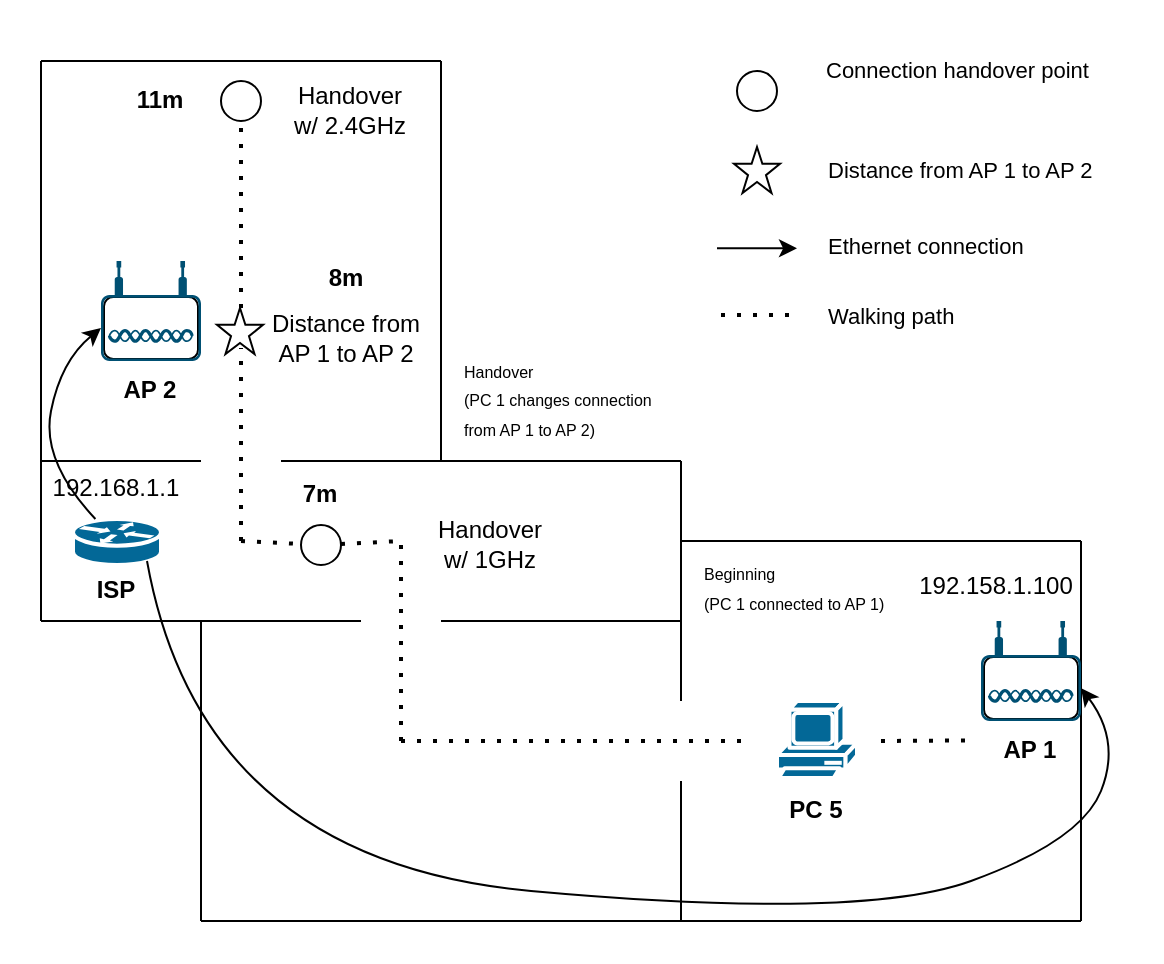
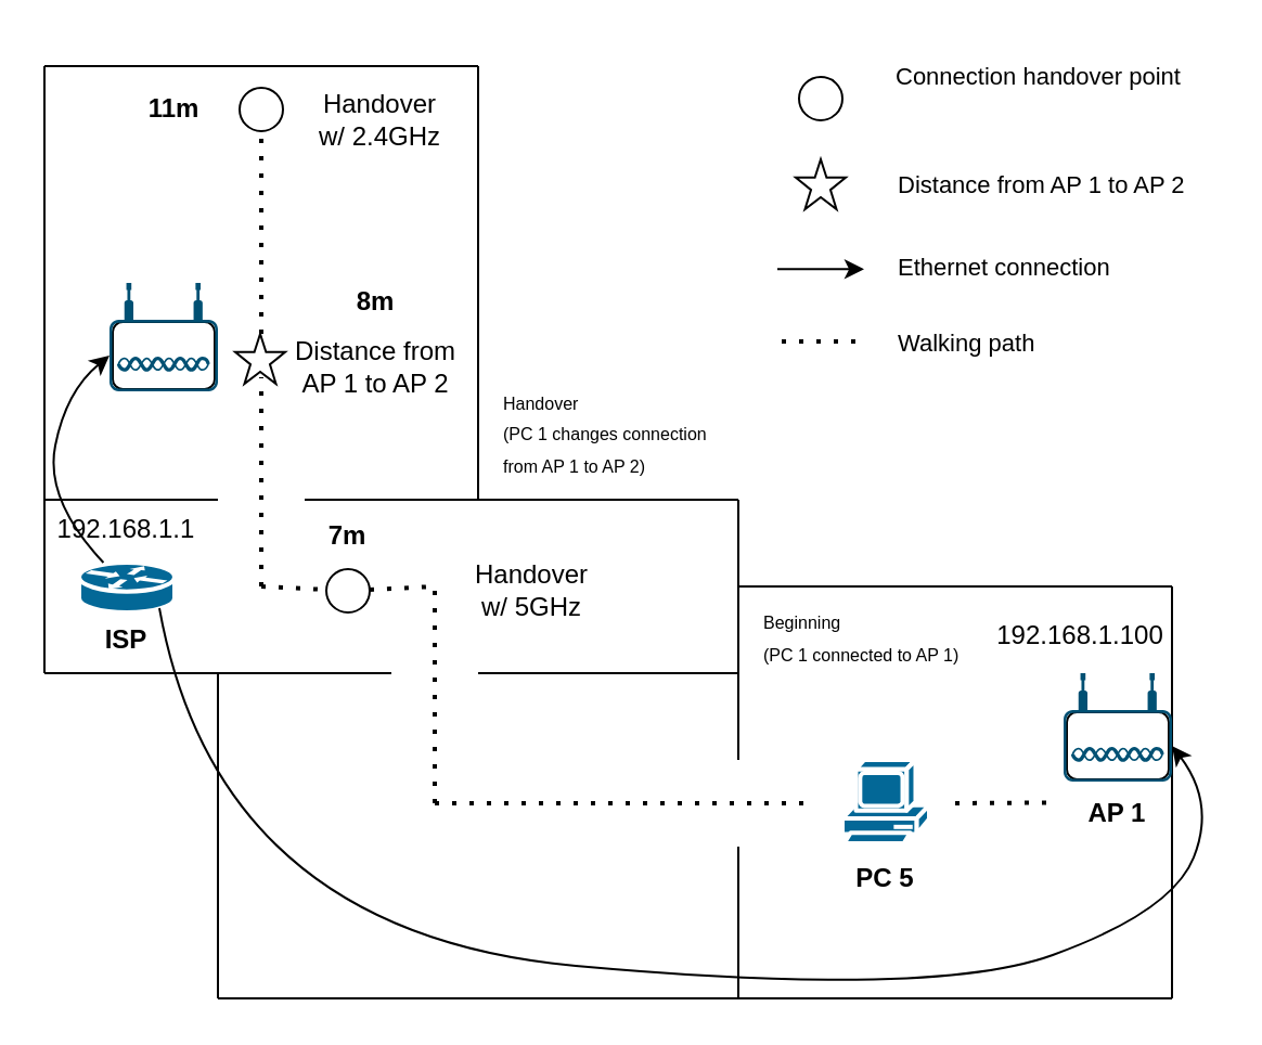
  <mxCell id="0" />
  <mxCell id="1" parent="0" />
  <mxCell id="2" value="" style="endArrow=none;html=1;rounded=0;" edge="1" parent="1"><mxGeometry width="50" height="50" relative="1" as="geometry"><mxPoint x="340" y="460" as="sourcePoint" /><mxPoint x="540" y="460" as="targetPoint" /></mxGeometry></mxCell>
  <mxCell id="3" value="" style="endArrow=none;html=1;rounded=0;" edge="1" parent="1"><mxGeometry width="50" height="50" relative="1" as="geometry"><mxPoint x="540" y="460" as="sourcePoint" /><mxPoint x="540" y="270" as="targetPoint" /></mxGeometry></mxCell>
  <mxCell id="4" value="" style="endArrow=none;html=1;rounded=0;" edge="1" parent="1"><mxGeometry width="50" height="50" relative="1" as="geometry"><mxPoint x="340" y="270" as="sourcePoint" /><mxPoint x="540" y="270" as="targetPoint" /></mxGeometry></mxCell>
  <mxCell id="5" value="" style="endArrow=none;html=1;rounded=0;" edge="1" parent="1"><mxGeometry width="50" height="50" relative="1" as="geometry"><mxPoint x="340" y="350" as="sourcePoint" /><mxPoint x="340" y="270" as="targetPoint" /></mxGeometry></mxCell>
  <mxCell id="6" value="" style="endArrow=none;html=1;rounded=0;" edge="1" parent="1"><mxGeometry width="50" height="50" relative="1" as="geometry"><mxPoint x="340" y="460" as="sourcePoint" /><mxPoint x="340" y="390" as="targetPoint" /></mxGeometry></mxCell>
  <mxCell id="7" value="" style="endArrow=none;html=1;rounded=0;" edge="1" parent="1"><mxGeometry width="50" height="50" relative="1" as="geometry"><mxPoint x="220" y="310" as="sourcePoint" /><mxPoint x="340" y="310" as="targetPoint" /></mxGeometry></mxCell>
  <mxCell id="8" value="" style="endArrow=none;html=1;rounded=0;" edge="1" parent="1"><mxGeometry width="50" height="50" relative="1" as="geometry"><mxPoint x="100" y="460" as="sourcePoint" /><mxPoint x="340" y="460" as="targetPoint" /></mxGeometry></mxCell>
  <mxCell id="9" value="" style="endArrow=none;html=1;rounded=0;" edge="1" parent="1"><mxGeometry width="50" height="50" relative="1" as="geometry"><mxPoint x="100" y="310" as="sourcePoint" /><mxPoint x="180" y="310" as="targetPoint" /></mxGeometry></mxCell>
  <mxCell id="10" value="" style="endArrow=none;html=1;rounded=0;" edge="1" parent="1"><mxGeometry width="50" height="50" relative="1" as="geometry"><mxPoint x="100" y="460" as="sourcePoint" /><mxPoint x="100" y="310" as="targetPoint" /></mxGeometry></mxCell>
  <mxCell id="11" value="" style="endArrow=none;html=1;rounded=0;" edge="1" parent="1"><mxGeometry width="50" height="50" relative="1" as="geometry"><mxPoint x="20" y="310" as="sourcePoint" /><mxPoint x="100" y="310" as="targetPoint" /></mxGeometry></mxCell>
  <mxCell id="12" value="" style="endArrow=none;html=1;rounded=0;" edge="1" parent="1"><mxGeometry width="50" height="50" relative="1" as="geometry"><mxPoint x="20" y="310" as="sourcePoint" /><mxPoint x="20" y="230" as="targetPoint" /></mxGeometry></mxCell>
  <mxCell id="13" value="" style="endArrow=none;html=1;rounded=0;" edge="1" parent="1"><mxGeometry x="1" y="-132" width="50" height="50" relative="1" as="geometry"><mxPoint x="340" y="270" as="sourcePoint" /><mxPoint x="340" y="230" as="targetPoint" /><mxPoint x="-2" y="-20" as="offset" /></mxGeometry></mxCell>
  <mxCell id="14" value="" style="endArrow=none;html=1;rounded=0;" edge="1" parent="1"><mxGeometry width="50" height="50" relative="1" as="geometry"><mxPoint x="20" y="230" as="sourcePoint" /><mxPoint x="100" y="230" as="targetPoint" /></mxGeometry></mxCell>
  <mxCell id="15" value="" style="endArrow=none;html=1;rounded=0;" edge="1" parent="1"><mxGeometry width="50" height="50" relative="1" as="geometry"><mxPoint x="140" y="230" as="sourcePoint" /><mxPoint x="340" y="230" as="targetPoint" /></mxGeometry></mxCell>
  <mxCell id="16" value="" style="endArrow=none;html=1;rounded=0;" edge="1" parent="1"><mxGeometry x="1" y="70" width="50" height="50" relative="1" as="geometry"><mxPoint x="20" y="230" as="sourcePoint" /><mxPoint x="20" y="30" as="targetPoint" /><mxPoint x="70" y="-70" as="offset" /></mxGeometry></mxCell>
  <mxCell id="17" value="" style="endArrow=none;html=1;rounded=0;" edge="1" parent="1"><mxGeometry x="1" y="70" width="50" height="50" relative="1" as="geometry"><mxPoint x="220" y="230" as="sourcePoint" /><mxPoint x="220" y="30" as="targetPoint" /><mxPoint x="70" y="-70" as="offset" /></mxGeometry></mxCell>
  <mxCell id="18" value="" style="endArrow=none;html=1;rounded=0;" edge="1" parent="1"><mxGeometry width="50" height="50" relative="1" as="geometry"><mxPoint x="20" y="30" as="sourcePoint" /><mxPoint x="220" y="30" as="targetPoint" /></mxGeometry></mxCell>
  <mxCell id="19" value="" style="group" vertex="1" connectable="0" parent="1"><mxGeometry x="490" y="310" width="50" height="50" as="geometry" /></mxCell>
  <mxCell id="20" value="" style="rounded=1;whiteSpace=wrap;html=1;fillColor=#FFFFFF;" vertex="1" parent="19"><mxGeometry x="1.5" y="18" width="47" height="31" as="geometry" /></mxCell>
  <mxCell id="21" value="" style="points=[[0.03,0.36,0],[0.18,0,0],[0.5,0.34,0],[0.82,0,0],[0.97,0.36,0],[1,0.67,0],[0.975,0.975,0],[0.5,1,0],[0.025,0.975,0],[0,0.67,0]];verticalLabelPosition=bottom;sketch=0;html=1;verticalAlign=top;aspect=fixed;align=center;pointerEvents=1;shape=mxgraph.cisco19.wireless_access_point;fillColor=#005073;strokeColor=none;" vertex="1" parent="19"><mxGeometry width="50" height="50" as="geometry" /></mxCell>
  <mxCell id="22" value="" style="group" vertex="1" connectable="0" parent="1"><mxGeometry x="50" y="130" width="50" height="50" as="geometry" /></mxCell>
  <mxCell id="23" value="" style="rounded=1;whiteSpace=wrap;html=1;fillColor=#FFFFFF;" vertex="1" parent="22"><mxGeometry x="1.5" y="18" width="47" height="31" as="geometry" /></mxCell>
  <mxCell id="24" value="" style="points=[[0.03,0.36,0],[0.18,0,0],[0.5,0.34,0],[0.82,0,0],[0.97,0.36,0],[1,0.67,0],[0.975,0.975,0],[0.5,1,0],[0.025,0.975,0],[0,0.67,0]];verticalLabelPosition=bottom;sketch=0;html=1;verticalAlign=top;aspect=fixed;align=center;pointerEvents=1;shape=mxgraph.cisco19.wireless_access_point;fillColor=#005073;strokeColor=none;" vertex="1" parent="22"><mxGeometry width="50" height="50" as="geometry" /></mxCell>
  <mxCell id="25" value="&lt;b&gt;AP 1&lt;/b&gt;" style="text;html=1;strokeColor=none;fillColor=none;align=center;verticalAlign=middle;whiteSpace=wrap;rounded=0;" vertex="1" parent="1"><mxGeometry x="485" y="360" width="60" height="30" as="geometry" /></mxCell>
- <mxCell id="26" value="192.158.1.100" style="text;html=1;strokeColor=none;fillColor=none;align=center;verticalAlign=middle;whiteSpace=wrap;rounded=0;" vertex="1" parent="1"><mxGeometry x="468" y="278" width="60" height="30" as="geometry" /></mxCell>
- <mxCell id="27" value="&lt;b&gt;AP 2&lt;/b&gt;" style="text;html=1;strokeColor=none;fillColor=none;align=center;verticalAlign=middle;whiteSpace=wrap;rounded=0;" vertex="1" parent="1"><mxGeometry x="45" y="180" width="60" height="30" as="geometry" /></mxCell>
+ <mxCell id="26" value="192.168.1.100" style="text;html=1;strokeColor=none;fillColor=none;align=center;verticalAlign=middle;whiteSpace=wrap;rounded=0;" vertex="1" parent="1"><mxGeometry x="468" y="278" width="60" height="30" as="geometry" /></mxCell>
  <mxCell id="28" value="" style="shape=mxgraph.cisco.routers.router;html=1;pointerEvents=1;dashed=0;fillColor=#036897;strokeColor=#ffffff;strokeWidth=2;verticalLabelPosition=bottom;verticalAlign=top;align=center;outlineConnect=0;" vertex="1" parent="1"><mxGeometry x="36" y="259" width="44" height="23" as="geometry" /></mxCell>
  <mxCell id="29" value="&lt;b&gt;ISP&lt;/b&gt;" style="text;html=1;strokeColor=none;fillColor=none;align=center;verticalAlign=middle;whiteSpace=wrap;rounded=0;" vertex="1" parent="1"><mxGeometry x="28" y="280" width="60" height="30" as="geometry" /></mxCell>
  <mxCell id="30" value="192.168.1.1" style="text;html=1;strokeColor=none;fillColor=none;align=center;verticalAlign=middle;whiteSpace=wrap;rounded=0;" vertex="1" parent="1"><mxGeometry x="28" y="229" width="60" height="30" as="geometry" /></mxCell>
  <mxCell id="31" value="" style="curved=1;endArrow=classic;html=1;rounded=0;entryX=0;entryY=0.67;entryDx=0;entryDy=0;entryPerimeter=0;" edge="1" parent="1" source="28" target="24"><mxGeometry x="-1" y="-110" width="50" height="50" relative="1" as="geometry"><mxPoint x="80" y="269" as="sourcePoint" /><mxPoint x="130" y="219" as="targetPoint" /><Array as="points"><mxPoint x="20" y="230" /><mxPoint x="30" y="180" /></Array><mxPoint x="-110" y="-100" as="offset" /></mxGeometry></mxCell>
  <mxCell id="32" value="" style="curved=1;endArrow=classic;html=1;rounded=0;exitX=0.75;exitY=0;exitDx=0;exitDy=0;entryX=1;entryY=0.67;entryDx=0;entryDy=0;entryPerimeter=0;" edge="1" parent="1" source="29" target="21"><mxGeometry width="50" height="50" relative="1" as="geometry"><mxPoint x="250" y="270" as="sourcePoint" /><mxPoint x="300" y="220" as="targetPoint" /><Array as="points"><mxPoint x="100" y="430" /><mxPoint x="430" y="460" /><mxPoint x="540" y="420" /><mxPoint x="560" y="370" /></Array></mxGeometry></mxCell>
  <mxCell id="33" value="" style="shape=mxgraph.cisco.computers_and_peripherals.pc;html=1;pointerEvents=1;dashed=0;fillColor=#036897;strokeColor=#ffffff;strokeWidth=2;verticalLabelPosition=bottom;verticalAlign=top;align=center;outlineConnect=0;" vertex="1" parent="1"><mxGeometry x="388" y="350" width="40" height="40" as="geometry" /></mxCell>
  <mxCell id="34" value="&lt;b&gt;PC 5&lt;/b&gt;" style="text;html=1;strokeColor=none;fillColor=none;align=center;verticalAlign=middle;whiteSpace=wrap;rounded=0;" vertex="1" parent="1"><mxGeometry x="378" y="390" width="60" height="30" as="geometry" /></mxCell>
  <mxCell id="35" value="" style="endArrow=none;dashed=1;html=1;dashPattern=1 3;strokeWidth=2;rounded=0;" edge="1" parent="1"><mxGeometry width="50" height="50" relative="1" as="geometry"><mxPoint x="200" y="370" as="sourcePoint" /><mxPoint x="370" y="370" as="targetPoint" /></mxGeometry></mxCell>
  <mxCell id="36" value="" style="endArrow=none;dashed=1;html=1;dashPattern=1 3;strokeWidth=2;rounded=0;" edge="1" parent="1"><mxGeometry width="50" height="50" relative="1" as="geometry"><mxPoint x="200" y="370" as="sourcePoint" /><mxPoint x="200" y="270" as="targetPoint" /></mxGeometry></mxCell>
  <mxCell id="37" value="" style="endArrow=none;dashed=1;html=1;dashPattern=1 3;strokeWidth=2;rounded=0;startArrow=none;" edge="1" parent="1" source="40"><mxGeometry width="50" height="50" relative="1" as="geometry"><mxPoint x="120" y="270" as="sourcePoint" /><mxPoint x="200" y="270" as="targetPoint" /></mxGeometry></mxCell>
  <mxCell id="38" value="" style="endArrow=none;dashed=1;html=1;dashPattern=1 3;strokeWidth=2;rounded=0;startArrow=none;" edge="1" parent="1" source="42"><mxGeometry width="50" height="50" relative="1" as="geometry"><mxPoint x="120" y="270" as="sourcePoint" /><mxPoint x="120" y="50" as="targetPoint" /></mxGeometry></mxCell>
  <mxCell id="39" value="" style="endArrow=none;dashed=1;html=1;dashPattern=1 3;strokeWidth=2;rounded=0;" edge="1" parent="1"><mxGeometry width="50" height="50" relative="1" as="geometry"><mxPoint x="440" y="370" as="sourcePoint" /><mxPoint x="485" y="369.71" as="targetPoint" /></mxGeometry></mxCell>
  <mxCell id="40" value="" style="ellipse;whiteSpace=wrap;html=1;aspect=fixed;fillColor=#FFFFFF;" vertex="1" parent="1"><mxGeometry x="150" y="262" width="20" height="20" as="geometry" /></mxCell>
  <mxCell id="41" value="" style="endArrow=none;dashed=1;html=1;dashPattern=1 3;strokeWidth=2;rounded=0;" edge="1" parent="1" target="40"><mxGeometry width="50" height="50" relative="1" as="geometry"><mxPoint x="120" y="270" as="sourcePoint" /><mxPoint x="200" y="270" as="targetPoint" /></mxGeometry></mxCell>
  <mxCell id="42" value="" style="ellipse;whiteSpace=wrap;html=1;aspect=fixed;fillColor=#FFFFFF;" vertex="1" parent="1"><mxGeometry x="110" y="40" width="20" height="20" as="geometry" /></mxCell>
  <mxCell id="43" value="" style="endArrow=none;dashed=1;html=1;dashPattern=1 3;strokeWidth=2;rounded=0;startArrow=none;" edge="1" parent="1" target="42"><mxGeometry width="50" height="50" relative="1" as="geometry"><mxPoint x="120" y="153.5" as="sourcePoint" /><mxPoint x="120" y="50" as="targetPoint" /></mxGeometry></mxCell>
  <mxCell id="44" value="" style="endArrow=none;dashed=1;html=1;dashPattern=1 3;strokeWidth=2;rounded=0;" edge="1" parent="1"><mxGeometry width="50" height="50" relative="1" as="geometry"><mxPoint x="120" y="270" as="sourcePoint" /><mxPoint x="120" y="173.5" as="targetPoint" /></mxGeometry></mxCell>
  <mxCell id="45" value="Handover&lt;br&gt;w/ 2.4GHz" style="text;html=1;strokeColor=none;fillColor=none;align=center;verticalAlign=middle;whiteSpace=wrap;rounded=0;" vertex="1" parent="1"><mxGeometry x="140" y="40" width="70" height="30" as="geometry" /></mxCell>
- <mxCell id="46" value="Handover&lt;br&gt;w/ 1GHz" style="text;html=1;strokeColor=none;fillColor=none;align=center;verticalAlign=middle;whiteSpace=wrap;rounded=0;" vertex="1" parent="1"><mxGeometry x="210" y="257" width="70" height="30" as="geometry" /></mxCell>
+ <mxCell id="46" value="Handover&lt;br&gt;w/ 5GHz" style="text;html=1;strokeColor=none;fillColor=none;align=center;verticalAlign=middle;whiteSpace=wrap;rounded=0;" vertex="1" parent="1"><mxGeometry x="210" y="257" width="70" height="30" as="geometry" /></mxCell>
  <mxCell id="47" value="Distance from&lt;br&gt;AP 1 to AP 2" style="text;html=1;strokeColor=none;fillColor=none;align=center;verticalAlign=middle;whiteSpace=wrap;rounded=0;" vertex="1" parent="1"><mxGeometry x="128" y="153.5" width="90" height="30" as="geometry" /></mxCell>
  <mxCell id="48" value="&lt;b&gt;11m&lt;/b&gt;" style="text;html=1;strokeColor=none;fillColor=none;align=center;verticalAlign=middle;whiteSpace=wrap;rounded=0;" vertex="1" parent="1"><mxGeometry x="50" y="35" width="60" height="30" as="geometry" /></mxCell>
  <mxCell id="49" value="&lt;b&gt;7m&lt;/b&gt;" style="text;html=1;strokeColor=none;fillColor=none;align=center;verticalAlign=middle;whiteSpace=wrap;rounded=0;" vertex="1" parent="1"><mxGeometry x="130" y="232" width="60" height="30" as="geometry" /></mxCell>
  <mxCell id="50" value="&lt;b&gt;8m&lt;/b&gt;" style="text;html=1;strokeColor=none;fillColor=none;align=center;verticalAlign=middle;whiteSpace=wrap;rounded=0;" vertex="1" parent="1"><mxGeometry x="143" y="123.5" width="60" height="30" as="geometry" /></mxCell>
  <mxCell id="51" value="&lt;font style=&quot;font-size: 8px;&quot;&gt;Beginning&lt;br&gt;(PC 1 connected to AP 1)&lt;/font&gt;" style="text;html=1;strokeColor=none;fillColor=none;align=left;verticalAlign=middle;whiteSpace=wrap;rounded=0;" vertex="1" parent="1"><mxGeometry x="350" y="278" width="100" height="30" as="geometry" /></mxCell>
  <mxCell id="52" value="&lt;span style=&quot;font-size: 8px;&quot;&gt;Handover&lt;br&gt;&lt;/span&gt;&lt;font style=&quot;font-size: 8px;&quot;&gt;(PC 1 changes connection from AP 1 to AP 2)&lt;/font&gt;" style="text;html=1;strokeColor=none;fillColor=none;align=left;verticalAlign=middle;whiteSpace=wrap;rounded=0;" vertex="1" parent="1"><mxGeometry x="230" y="183.5" width="100" height="30" as="geometry" /></mxCell>
  <mxCell id="53" value="" style="ellipse;whiteSpace=wrap;html=1;aspect=fixed;fillColor=#FFFFFF;" vertex="1" parent="1"><mxGeometry x="368" y="35" width="20" height="20" as="geometry" /></mxCell>
  <mxCell id="54" value="" style="verticalLabelPosition=bottom;verticalAlign=top;html=1;shape=mxgraph.basic.star;fillColor=#FFFFFF;" vertex="1" parent="1"><mxGeometry x="366.5" y="73" width="23" height="23" as="geometry" /></mxCell>
  <mxCell id="55" value="" style="verticalLabelPosition=bottom;verticalAlign=top;html=1;shape=mxgraph.basic.star;fillColor=#FFFFFF;" vertex="1" parent="1"><mxGeometry x="108" y="153.5" width="23" height="23" as="geometry" /></mxCell>
  <mxCell id="56" value="" style="endArrow=classic;html=1;rounded=0;fontSize=8;" edge="1" parent="1"><mxGeometry width="50" height="50" relative="1" as="geometry"><mxPoint x="358" y="123.67" as="sourcePoint" /><mxPoint x="398" y="123.67" as="targetPoint" /></mxGeometry></mxCell>
  <mxCell id="57" value="" style="endArrow=none;dashed=1;html=1;dashPattern=1 3;strokeWidth=2;rounded=0;fontSize=8;" edge="1" parent="1"><mxGeometry width="50" height="50" relative="1" as="geometry"><mxPoint x="360" y="157" as="sourcePoint" /><mxPoint x="400" y="157" as="targetPoint" /></mxGeometry></mxCell>
  <mxCell id="58" value="&lt;div style=&quot;&quot;&gt;&lt;span style=&quot;background-color: initial;&quot;&gt;&lt;font style=&quot;font-size: 11px;&quot;&gt;Connection handover point&lt;/font&gt;&lt;/span&gt;&lt;/div&gt;" style="text;html=1;strokeColor=none;fillColor=none;align=left;verticalAlign=middle;whiteSpace=wrap;rounded=0;" vertex="1" parent="1"><mxGeometry x="411" y="20" width="147" height="30" as="geometry" /></mxCell>
  <mxCell id="59" value="&lt;div style=&quot;&quot;&gt;&lt;span style=&quot;background-color: initial;&quot;&gt;&lt;font style=&quot;font-size: 11px;&quot;&gt;Distance from AP 1 to AP 2&lt;/font&gt;&lt;/span&gt;&lt;/div&gt;" style="text;html=1;strokeColor=none;fillColor=none;align=left;verticalAlign=middle;whiteSpace=wrap;rounded=0;" vertex="1" parent="1"><mxGeometry x="412" y="70" width="147" height="30" as="geometry" /></mxCell>
  <mxCell id="60" value="&lt;div style=&quot;&quot;&gt;&lt;span style=&quot;background-color: initial;&quot;&gt;&lt;font style=&quot;font-size: 11px;&quot;&gt;Ethernet connection&lt;/font&gt;&lt;/span&gt;&lt;/div&gt;" style="text;html=1;strokeColor=none;fillColor=none;align=left;verticalAlign=middle;whiteSpace=wrap;rounded=0;" vertex="1" parent="1"><mxGeometry x="412" y="108" width="147" height="30" as="geometry" /></mxCell>
  <mxCell id="61" value="&lt;div style=&quot;&quot;&gt;&lt;span style=&quot;background-color: initial;&quot;&gt;&lt;font style=&quot;font-size: 11px;&quot;&gt;Walking path&lt;/font&gt;&lt;/span&gt;&lt;/div&gt;" style="text;html=1;strokeColor=none;fillColor=none;align=left;verticalAlign=middle;whiteSpace=wrap;rounded=0;" vertex="1" parent="1"><mxGeometry x="412" y="143" width="147" height="30" as="geometry" /></mxCell>
